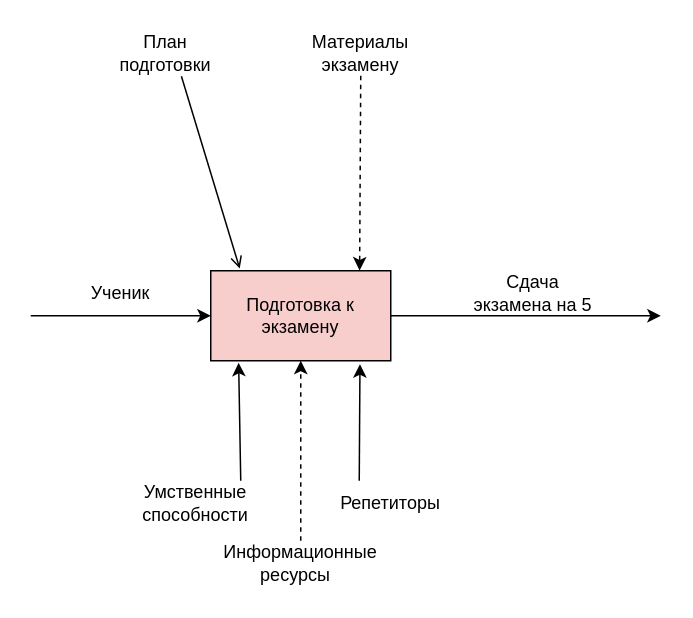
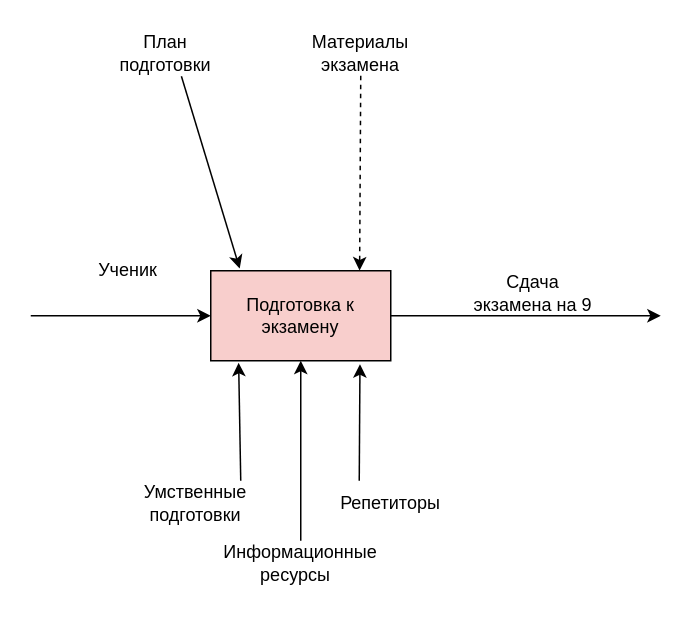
  <mxCell id="0" />
  <mxCell id="1" parent="0" />
  <mxCell id="2" value="Подготовка к экзамену" style="rounded=0;whiteSpace=wrap;html=1;fillColor=#f8cecc;" parent="1" vertex="1"><mxGeometry x="140" y="180" width="120" height="60" as="geometry" /></mxCell>
  <mxCell id="3" value="" style="endArrow=classic;html=1;rounded=0;exitX=1;exitY=0.5;exitDx=0;exitDy=0;" parent="1" source="2" edge="1"><mxGeometry width="50" height="50" relative="1" as="geometry"><mxPoint x="410" y="220" as="sourcePoint" /><mxPoint x="440" y="210" as="targetPoint" /></mxGeometry></mxCell>
- <mxCell id="4" value="Сдача экзамена на 5" style="text;html=1;strokeColor=none;fillColor=none;align=center;verticalAlign=middle;whiteSpace=wrap;rounded=0;" parent="1" vertex="1"><mxGeometry x="310" y="180" width="90" height="30" as="geometry" /></mxCell>
+ <mxCell id="4" value="Сдача экзамена на 9" style="text;html=1;strokeColor=none;fillColor=none;align=center;verticalAlign=middle;whiteSpace=wrap;rounded=0;" parent="1" vertex="1"><mxGeometry x="310" y="180" width="90" height="30" as="geometry" /></mxCell>
  <mxCell id="5" value="" style="endArrow=classic;html=1;rounded=0;entryX=0;entryY=0.5;entryDx=0;entryDy=0;" parent="1" target="2" edge="1"><mxGeometry width="50" height="50" relative="1" as="geometry"><mxPoint x="20" y="210" as="sourcePoint" /><mxPoint x="460" y="170" as="targetPoint" /></mxGeometry></mxCell>
- <mxCell id="6" value="Ученик" style="text;html=1;strokeColor=none;fillColor=none;align=center;verticalAlign=middle;whiteSpace=wrap;rounded=0;" parent="1" vertex="1"><mxGeometry x="50" y="180" width="60" height="30" as="geometry" /></mxCell>
- <mxCell id="7" value="" style="endArrow=open;html=1;rounded=0;entryX=0.161;entryY=-0.024;entryDx=0;entryDy=0;entryPerimeter=0;exitX=0.674;exitY=1.012;exitDx=0;exitDy=0;exitPerimeter=0;" parent="1" target="2" edge="1" source="8"><mxGeometry width="50" height="50" relative="1" as="geometry"><mxPoint x="170" y="50" as="sourcePoint" /><mxPoint x="460" y="170" as="targetPoint" /></mxGeometry></mxCell>
+ <mxCell id="6" value="Ученик" style="text;html=1;strokeColor=none;fillColor=none;align=center;verticalAlign=middle;whiteSpace=wrap;rounded=0;" parent="1" vertex="1"><mxGeometry x="55" y="165" width="60" height="30" as="geometry" /></mxCell>
+ <mxCell id="7" value="" style="endArrow=classic;html=1;rounded=0;entryX=0.161;entryY=-0.024;entryDx=0;entryDy=0;entryPerimeter=0;exitX=0.674;exitY=1.012;exitDx=0;exitDy=0;exitPerimeter=0;" parent="1" target="2" edge="1" source="8"><mxGeometry width="50" height="50" relative="1" as="geometry"><mxPoint x="170" y="50" as="sourcePoint" /><mxPoint x="460" y="170" as="targetPoint" /></mxGeometry></mxCell>
  <mxCell id="8" value="План подготовки" style="text;html=1;strokeColor=none;fillColor=none;align=center;verticalAlign=middle;whiteSpace=wrap;rounded=0;" parent="1" vertex="1"><mxGeometry x="80" y="20" width="60" height="30" as="geometry" /></mxCell>
  <mxCell id="9" value="" style="endArrow=classic;html=1;rounded=0;entryX=0.827;entryY=-0.003;entryDx=0;entryDy=0;entryPerimeter=0;exitX=0.5;exitY=1;exitDx=0;exitDy=0;dashed=1;" parent="1" edge="1" target="2" source="10"><mxGeometry width="50" height="50" relative="1" as="geometry"><mxPoint x="221" y="50" as="sourcePoint" /><mxPoint x="221" y="180" as="targetPoint" /></mxGeometry></mxCell>
- <mxCell id="10" value="Материалы экзамену" style="text;html=1;strokeColor=none;fillColor=none;align=center;verticalAlign=middle;whiteSpace=wrap;rounded=0;" vertex="1" parent="1"><mxGeometry x="210" y="20" width="60" height="30" as="geometry" /></mxCell>
+ <mxCell id="10" value="Материалы экзамена" style="text;html=1;strokeColor=none;fillColor=none;align=center;verticalAlign=middle;whiteSpace=wrap;rounded=0;" vertex="1" parent="1"><mxGeometry x="210" y="20" width="60" height="30" as="geometry" /></mxCell>
  <mxCell id="11" value="" style="endArrow=classic;html=1;rounded=0;entryX=0.155;entryY=1.023;entryDx=0;entryDy=0;entryPerimeter=0;" edge="1" parent="1" target="2"><mxGeometry width="50" height="50" relative="1" as="geometry"><mxPoint x="160" y="320" as="sourcePoint" /><mxPoint x="310" y="310" as="targetPoint" /></mxGeometry></mxCell>
- <mxCell id="12" value="Умственные способности" style="text;html=1;strokeColor=none;fillColor=none;align=center;verticalAlign=middle;whiteSpace=wrap;rounded=0;" vertex="1" parent="1"><mxGeometry x="90" y="320" width="80" height="30" as="geometry" /></mxCell>
- <mxCell id="13" value="" style="endArrow=classic;html=1;rounded=0;entryX=0.5;entryY=1;entryDx=0;entryDy=0;exitX=0.5;exitY=0;exitDx=0;exitDy=0;dashed=1;" edge="1" parent="1" source="14" target="2"><mxGeometry width="50" height="50" relative="1" as="geometry"><mxPoint x="200" y="330" as="sourcePoint" /><mxPoint x="310" y="300" as="targetPoint" /></mxGeometry></mxCell>
+ <mxCell id="12" value="Умственные подготовки" style="text;html=1;strokeColor=none;fillColor=none;align=center;verticalAlign=middle;whiteSpace=wrap;rounded=0;" vertex="1" parent="1"><mxGeometry x="90" y="320" width="80" height="30" as="geometry" /></mxCell>
+ <mxCell id="13" value="" style="endArrow=classic;html=1;rounded=0;entryX=0.5;entryY=1;entryDx=0;entryDy=0;exitX=0.5;exitY=0;exitDx=0;exitDy=0;" edge="1" parent="1" source="14" target="2"><mxGeometry width="50" height="50" relative="1" as="geometry"><mxPoint x="200" y="330" as="sourcePoint" /><mxPoint x="310" y="300" as="targetPoint" /></mxGeometry></mxCell>
  <mxCell id="14" value="Информационные ресурсы&amp;nbsp;&amp;nbsp;" style="text;html=1;strokeColor=none;fillColor=none;align=center;verticalAlign=middle;whiteSpace=wrap;rounded=0;" vertex="1" parent="1"><mxGeometry x="170" y="360" width="60" height="30" as="geometry" /></mxCell>
  <mxCell id="15" value="" style="endArrow=classic;html=1;rounded=0;entryX=0.829;entryY=1.038;entryDx=0;entryDy=0;entryPerimeter=0;" edge="1" parent="1" target="2"><mxGeometry width="50" height="50" relative="1" as="geometry"><mxPoint x="239" y="320" as="sourcePoint" /><mxPoint x="330" y="290" as="targetPoint" /></mxGeometry></mxCell>
  <mxCell id="16" value="Репетиторы" style="text;html=1;strokeColor=none;fillColor=none;align=center;verticalAlign=middle;whiteSpace=wrap;rounded=0;" vertex="1" parent="1"><mxGeometry x="230" y="320" width="60" height="30" as="geometry" /></mxCell>
